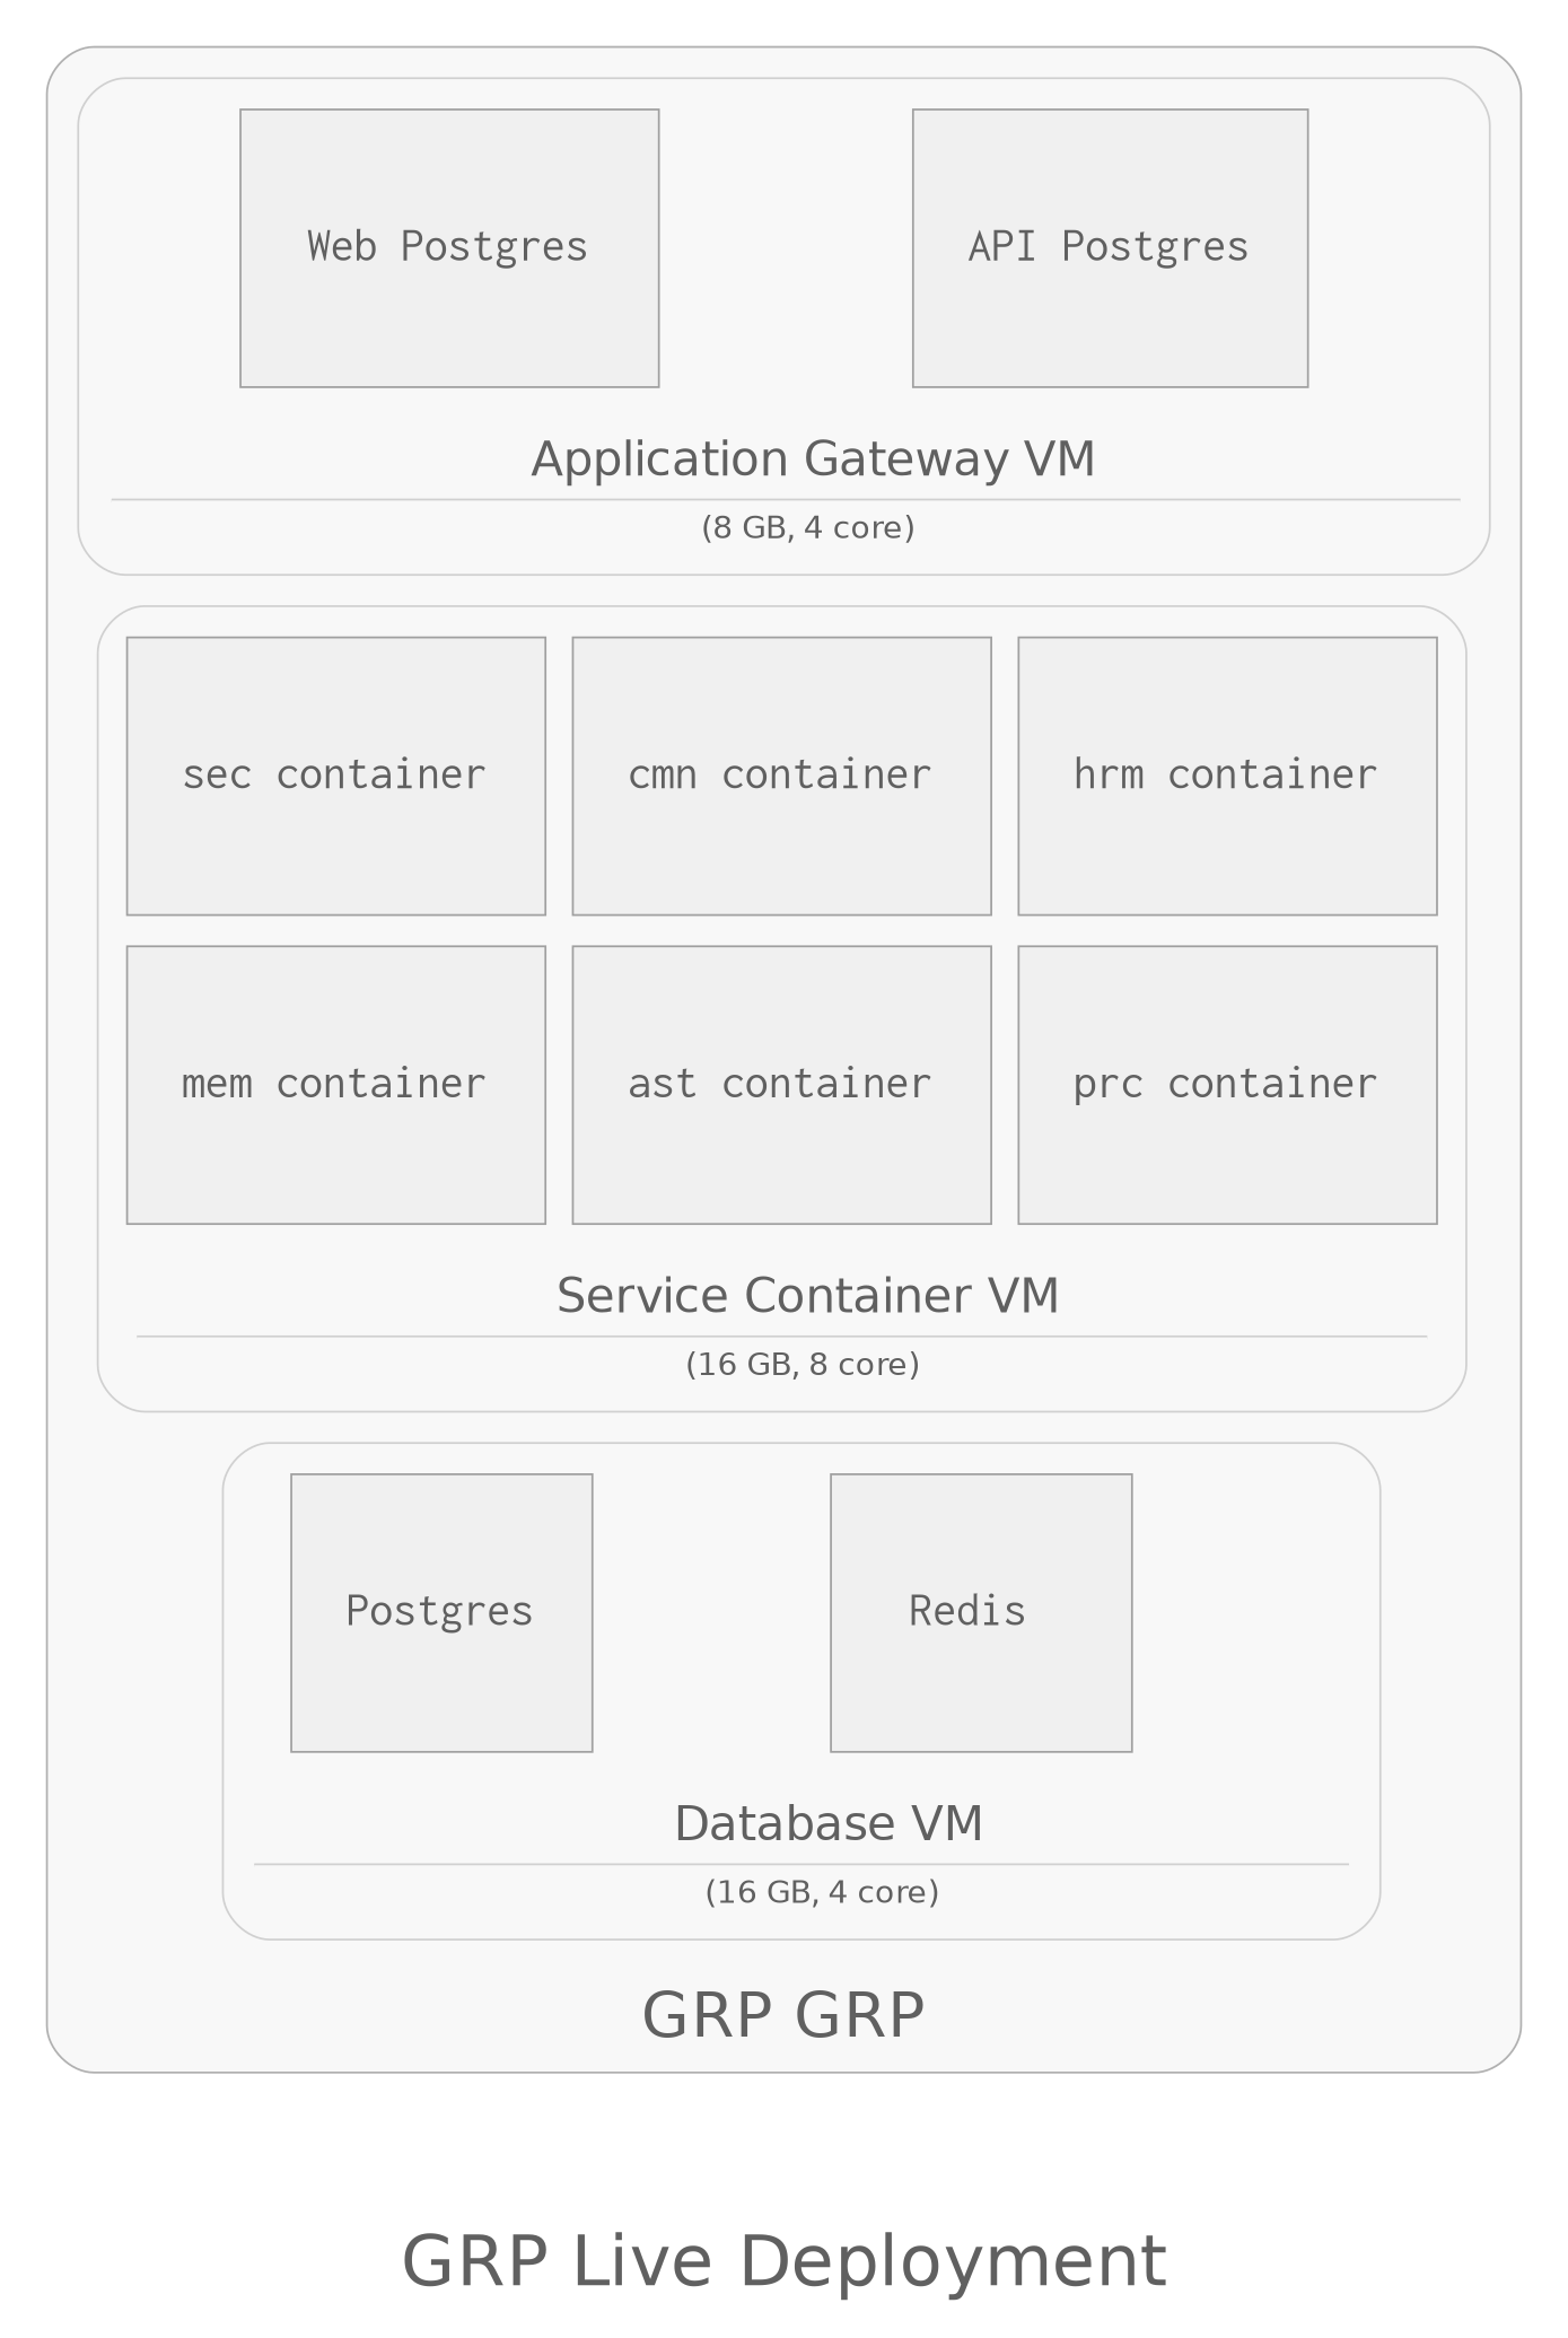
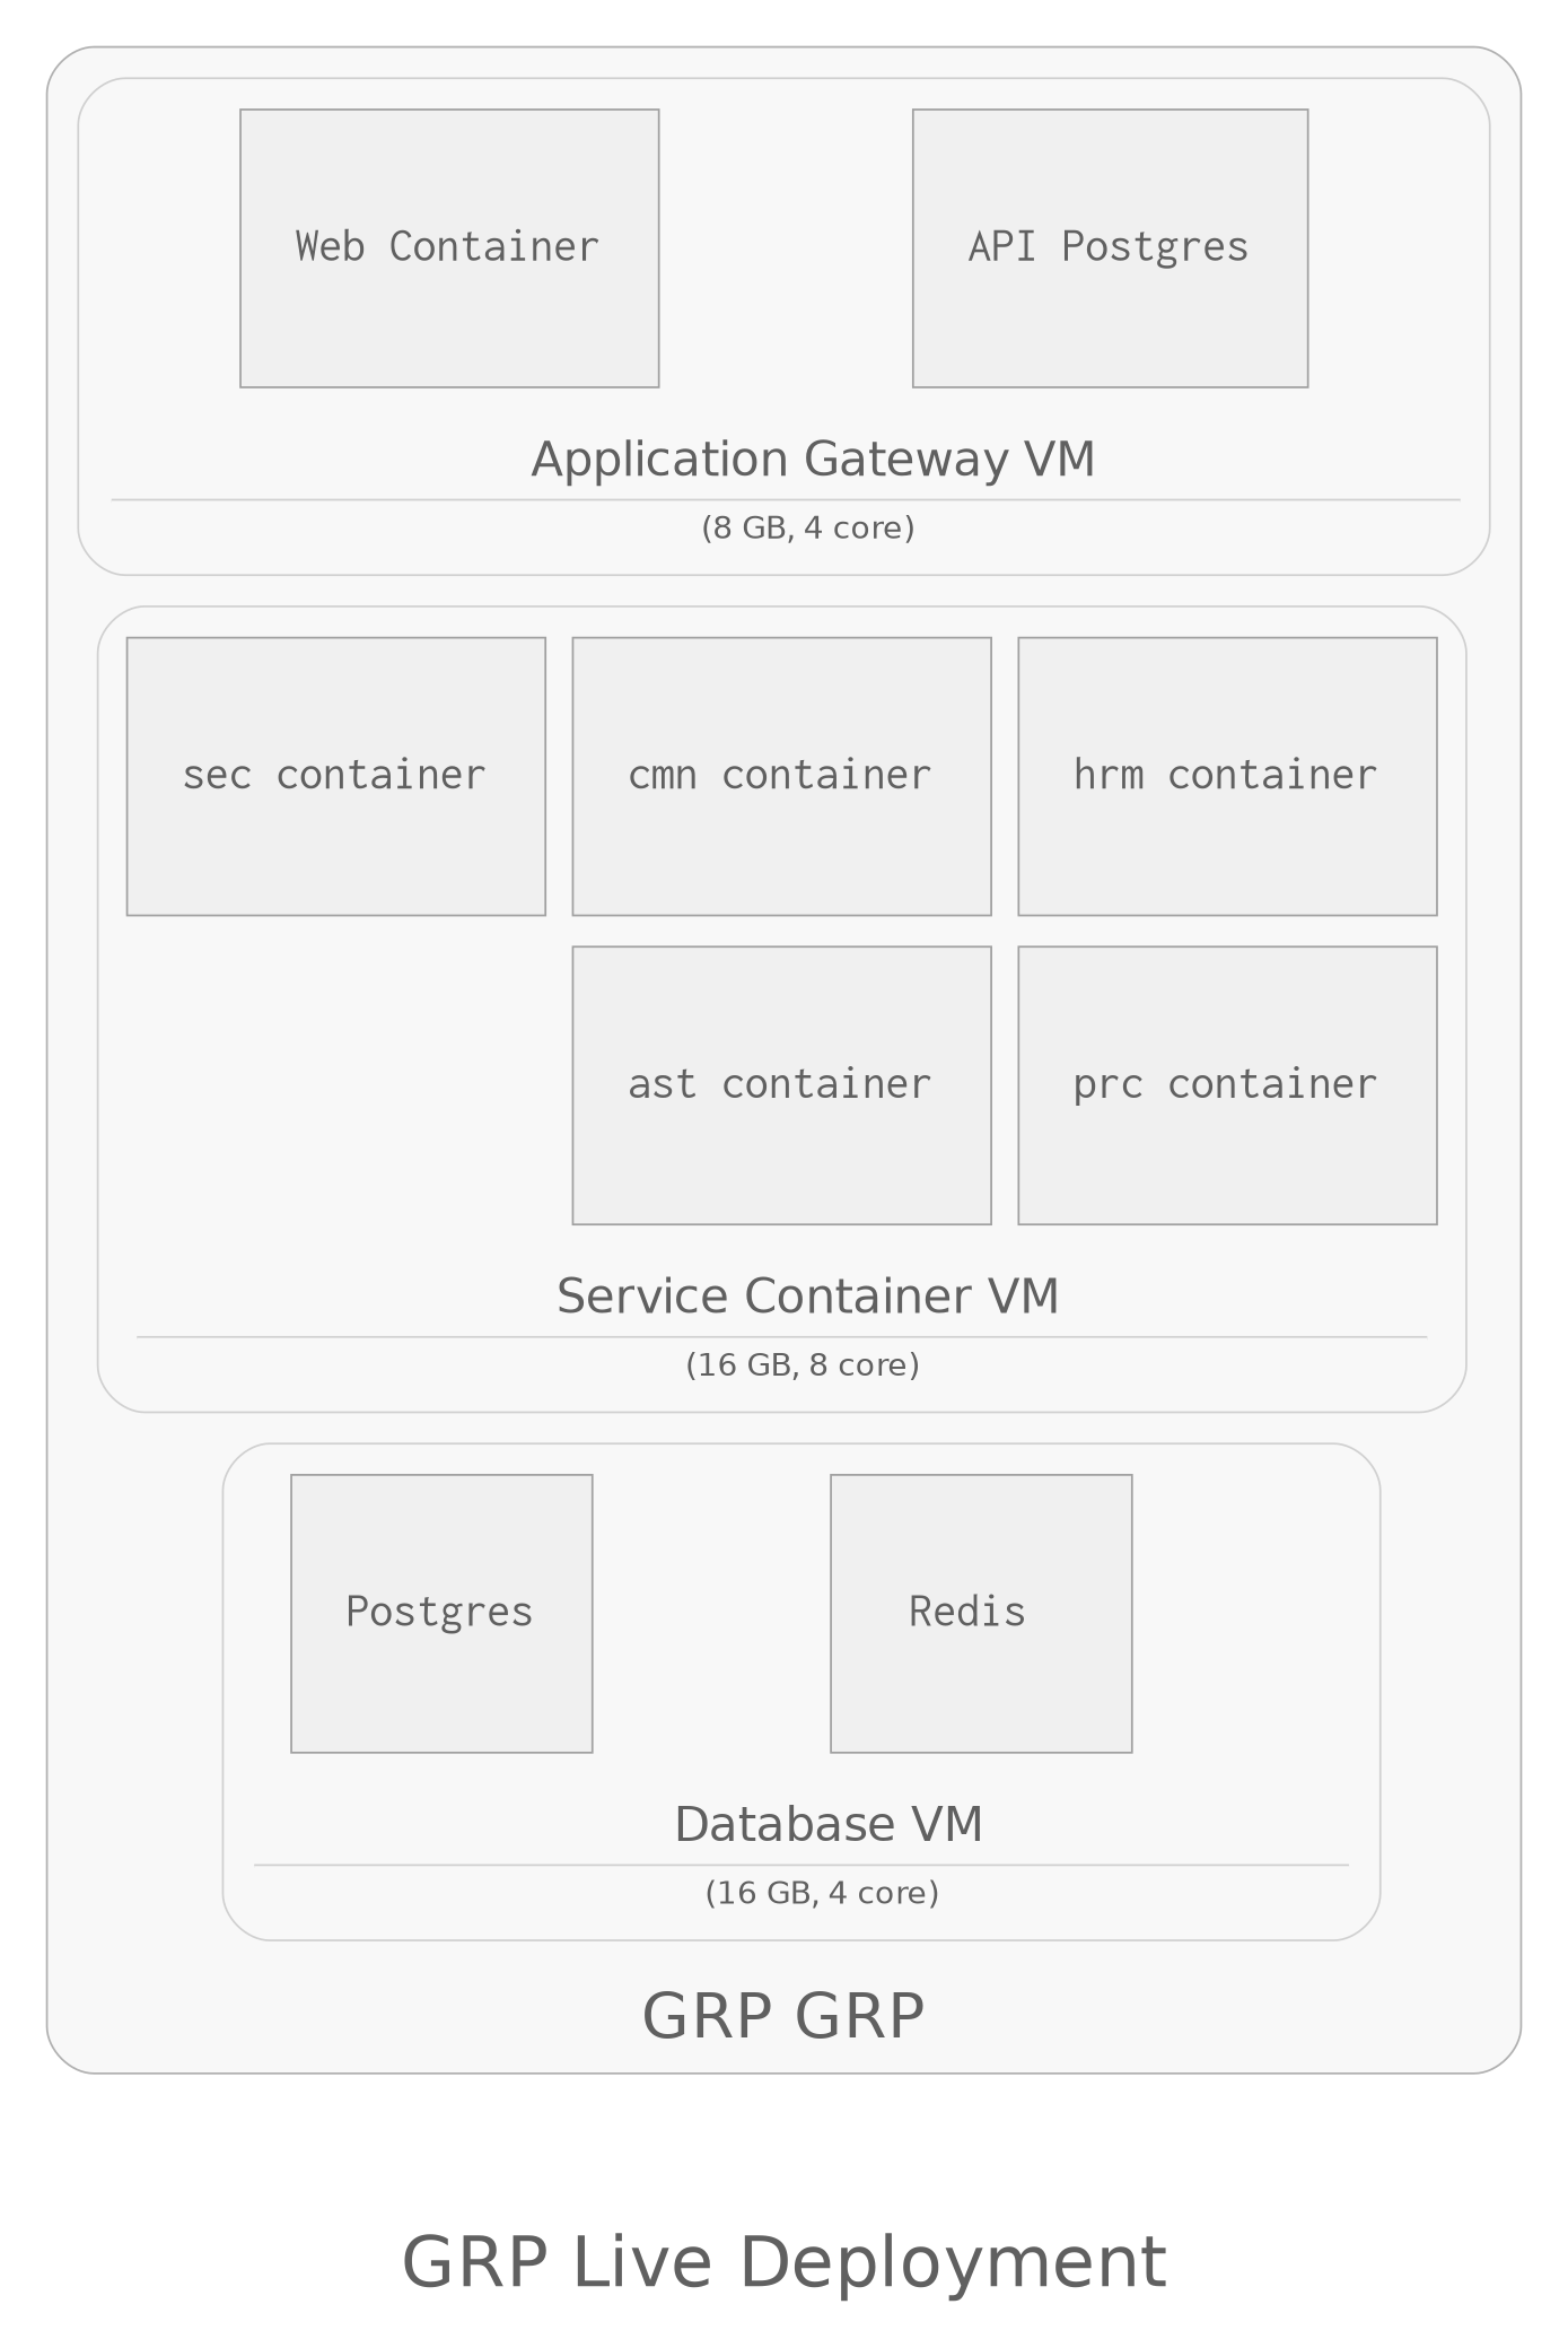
  digraph {
    bgcolor="#FFFFFF"
    color="#404040"
    concentrate=true
    fontcolor="#606060"
    fontname=Helvetica
    fontsize=18
    label="GRP Live Deployment"
    labelloc=b
    nodesep=0.1
    penwidth=0.5
    ranksep=0.1
    splines=ortho
    style=rounded
    node [color="#A0A0A0" fillcolor="#F0F0F0" fontcolor="#606060" fontname=Courier fontsize=12 margin="0.2,0.4" penwidth=0.5 shape=box style=filled]
    edge [constraint=true style=invis]
-   n1 [label="Web Postgres"]
+   n1 [label="Web Container"]
    n2 [label="API Postgres"]
    n3 [label="sec container"]
    n4 [label="cmn container"]
    n5 [label="hrm container"]
-   n6 [label="mem container"]
    n7 [label="ast container"]
    n8 [label="prc container"]
    n9 [label=Postgres]
    n10 [label=" Redis  "]
    subgraph cluster_1 {
      bgcolor="#F8F8F8"
      color="#B0B0B0"
      fontsize=16
      label="GRP GRP"
      subgraph cluster_2 {
        bgcolor="#F8F8F8"
        color="#D0D0D0"
        fontsize=12
        label=<<TABLE BORDER="0" CELLBORDER="0" CELLSPACING="0" CELLPADDING="0">         <TR>           <TD BGCOLOR="#F8F8F8" ALIGN="CENTER" VALIGN="MIDDLE" BALIGN="CENTER" CELLSPACING="0" CELLPADDING="1" BORDER="1" SIDES="B">             <FONT COLOR="#606060" FACE="Helvetica" POINT-SIZE="12">               Application Gateway VM             </FONT>           </TD>         </TR>         <TR>           <TD BGCOLOR="#F8F8F8" ALIGN="CENTER" VALIGN="MIDDLE" BALIGN="CENTER" CELLSPACING="0" CELLPADDING="1" BORDER="0">             <FONT COLOR="#606060" FACE="Helvetica" POINT-SIZE="8">               (8 GB, 4 core)             </FONT>           </TD>         </TR> </TABLE>>
        subgraph sub_3 {
          bgcolor="#F8F8F8"
          color="#D0D0D0"
          fontsize=12
          label=<<TABLE BORDER="0" CELLBORDER="0" CELLSPACING="0" CELLPADDING="0">         <TR>           <TD BGCOLOR="#F8F8F8" ALIGN="CENTER" VALIGN="MIDDLE" BALIGN="CENTER" CELLSPACING="0" CELLPADDING="1" BORDER="1" SIDES="B">             <FONT COLOR="#606060" FACE="Helvetica" POINT-SIZE="12">               Application Gateway VM             </FONT>           </TD>         </TR>         <TR>           <TD BGCOLOR="#F8F8F8" ALIGN="CENTER" VALIGN="MIDDLE" BALIGN="CENTER" CELLSPACING="0" CELLPADDING="1" BORDER="0">             <FONT COLOR="#606060" FACE="Helvetica" POINT-SIZE="8">               (8 GB, 4 core)             </FONT>           </TD>         </TR> </TABLE>>
          rank=same
          n1
          n2
        }
      }
      subgraph cluster_4 {
        bgcolor="#F8F8F8"
        color="#D0D0D0"
        fontsize=12
        label=<<TABLE BORDER="0" CELLBORDER="0" CELLSPACING="0" CELLPADDING="0">         <TR>           <TD BGCOLOR="#F8F8F8" ALIGN="CENTER" VALIGN="MIDDLE" BALIGN="CENTER" CELLSPACING="0" CELLPADDING="1" BORDER="1" SIDES="B">             <FONT COLOR="#606060" FACE="Helvetica" POINT-SIZE="12">               Service Container VM             </FONT>           </TD>         </TR>         <TR>           <TD BGCOLOR="#F8F8F8" ALIGN="CENTER" VALIGN="MIDDLE" BALIGN="CENTER" CELLSPACING="0" CELLPADDING="1" BORDER="0">             <FONT COLOR="#606060" FACE="Helvetica" POINT-SIZE="8">               (16 GB, 8 core)             </FONT>           </TD>         </TR> </TABLE>>
        subgraph sub_5 {
          bgcolor="#F8F8F8"
          color="#D0D0D0"
          fontsize=12
          label=<<TABLE BORDER="0" CELLBORDER="0" CELLSPACING="0" CELLPADDING="0">         <TR>           <TD BGCOLOR="#F8F8F8" ALIGN="CENTER" VALIGN="MIDDLE" BALIGN="CENTER" CELLSPACING="0" CELLPADDING="1" BORDER="1" SIDES="B">             <FONT COLOR="#606060" FACE="Helvetica" POINT-SIZE="12">               Service Container VM             </FONT>           </TD>         </TR>         <TR>           <TD BGCOLOR="#F8F8F8" ALIGN="CENTER" VALIGN="MIDDLE" BALIGN="CENTER" CELLSPACING="0" CELLPADDING="1" BORDER="0">             <FONT COLOR="#606060" FACE="Helvetica" POINT-SIZE="8">               (16 GB, 8 core)             </FONT>           </TD>         </TR> </TABLE>>
          rank=same
          n3
          n4
          n5
        }
        subgraph sub_6 {
          bgcolor="#F8F8F8"
          color="#D0D0D0"
          fontsize=12
          label=<<TABLE BORDER="0" CELLBORDER="0" CELLSPACING="0" CELLPADDING="0">         <TR>           <TD BGCOLOR="#F8F8F8" ALIGN="CENTER" VALIGN="MIDDLE" BALIGN="CENTER" CELLSPACING="0" CELLPADDING="1" BORDER="1" SIDES="B">             <FONT COLOR="#606060" FACE="Helvetica" POINT-SIZE="12">               Service Container VM             </FONT>           </TD>         </TR>         <TR>           <TD BGCOLOR="#F8F8F8" ALIGN="CENTER" VALIGN="MIDDLE" BALIGN="CENTER" CELLSPACING="0" CELLPADDING="1" BORDER="0">             <FONT COLOR="#606060" FACE="Helvetica" POINT-SIZE="8">               (16 GB, 8 core)             </FONT>           </TD>         </TR> </TABLE>>
          rank=same
-         n6
          n7
          n8
        }
      }
      subgraph cluster_7 {
        bgcolor="#F8F8F8"
        color="#D0D0D0"
        fontsize=12
        label=<<TABLE BORDER="0" CELLBORDER="0" CELLSPACING="0" CELLPADDING="0">         <TR>           <TD BGCOLOR="#F8F8F8" ALIGN="CENTER" VALIGN="MIDDLE" BALIGN="CENTER" CELLSPACING="0" CELLPADDING="1" BORDER="1" SIDES="B">             <FONT COLOR="#606060" FACE="Helvetica" POINT-SIZE="12">               Database VM             </FONT>           </TD>         </TR>         <TR>           <TD BGCOLOR="#F8F8F8" ALIGN="CENTER" VALIGN="MIDDLE" BALIGN="CENTER" CELLSPACING="0" CELLPADDING="1" BORDER="0">             <FONT COLOR="#606060" FACE="Helvetica" POINT-SIZE="8">               (16 GB, 4 core)             </FONT>           </TD>         </TR> </TABLE>>
        subgraph sub_8 {
          bgcolor="#F8F8F8"
          color="#D0D0D0"
          fontsize=12
          label=<<TABLE BORDER="0" CELLBORDER="0" CELLSPACING="0" CELLPADDING="0">         <TR>           <TD BGCOLOR="#F8F8F8" ALIGN="CENTER" VALIGN="MIDDLE" BALIGN="CENTER" CELLSPACING="0" CELLPADDING="1" BORDER="1" SIDES="B">             <FONT COLOR="#606060" FACE="Helvetica" POINT-SIZE="12">               Database VM             </FONT>           </TD>         </TR>         <TR>           <TD BGCOLOR="#F8F8F8" ALIGN="CENTER" VALIGN="MIDDLE" BALIGN="CENTER" CELLSPACING="0" CELLPADDING="1" BORDER="0">             <FONT COLOR="#606060" FACE="Helvetica" POINT-SIZE="8">               (16 GB, 4 core)             </FONT>           </TD>         </TR> </TABLE>>
          rank=same
          n9
          n10
        }
      }
    }
    n1 -> n2
    n1 -> n3 [constraint=""]
    n2 -> n5 [constraint=""]
    n3 -> n4
-   n3 -> n6 [constraint=""]
    n4 -> n5
-   n6 -> n7
-   n6 -> n9 [constraint=""]
    n7 -> n8
    n8 -> n10 [constraint=""]
    n9 -> n10
  }
